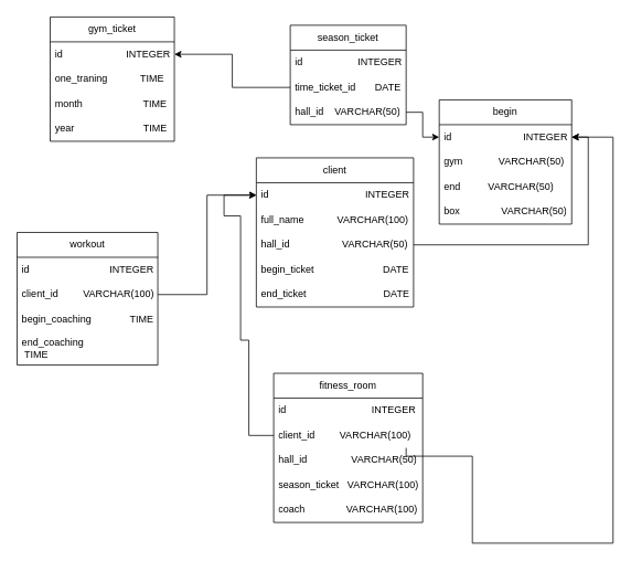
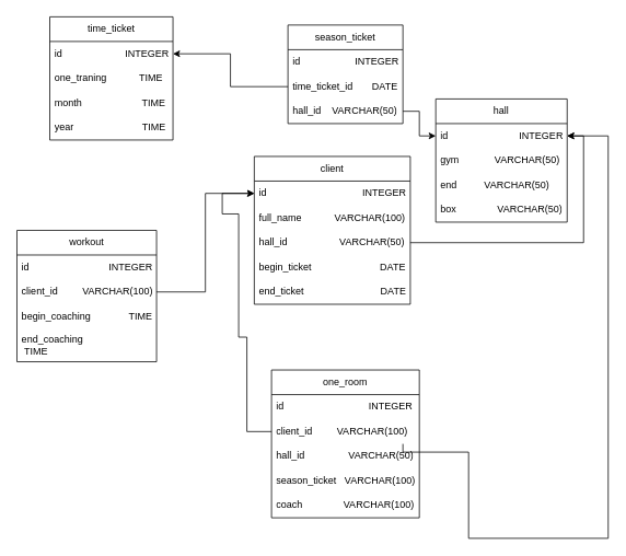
  <mxCell id="0" />
  <mxCell id="1" parent="0" />
- <mxCell id="2" value="begin" style="swimlane;fontStyle=0;childLayout=stackLayout;horizontal=1;startSize=30;horizontalStack=0;resizeParent=1;resizeParentMax=0;resizeLast=0;collapsible=1;marginBottom=0;whiteSpace=wrap;html=1;" parent="1" vertex="1"><mxGeometry x="530" y="120" width="160" height="150" as="geometry" /></mxCell>
+ <mxCell id="2" value="hall" style="swimlane;fontStyle=0;childLayout=stackLayout;horizontal=1;startSize=30;horizontalStack=0;resizeParent=1;resizeParentMax=0;resizeLast=0;collapsible=1;marginBottom=0;whiteSpace=wrap;html=1;" parent="1" vertex="1"><mxGeometry x="530" y="120" width="160" height="150" as="geometry" /></mxCell>
  <mxCell id="3" value="id&amp;nbsp; &amp;nbsp; &amp;nbsp; &amp;nbsp; &amp;nbsp; &amp;nbsp; &amp;nbsp; &amp;nbsp; &amp;nbsp; &amp;nbsp; &amp;nbsp; &amp;nbsp; &amp;nbsp; INTEGER" style="text;strokeColor=none;fillColor=none;align=left;verticalAlign=middle;spacingLeft=4;spacingRight=4;overflow=hidden;points=[[0,0.5],[1,0.5]];portConstraint=eastwest;rotatable=0;whiteSpace=wrap;html=1;" parent="2" vertex="1"><mxGeometry y="30" width="160" height="30" as="geometry" /></mxCell>
  <mxCell id="4" value="gym&amp;nbsp; &amp;nbsp; &amp;nbsp; &amp;nbsp; &amp;nbsp; &amp;nbsp; &amp;nbsp;VARCHAR(50)" style="text;strokeColor=none;fillColor=none;align=left;verticalAlign=middle;spacingLeft=4;spacingRight=4;overflow=hidden;points=[[0,0.5],[1,0.5]];portConstraint=eastwest;rotatable=0;whiteSpace=wrap;html=1;" parent="2" vertex="1"><mxGeometry y="60" width="160" height="30" as="geometry" /></mxCell>
  <mxCell id="5" value="end&amp;nbsp; &amp;nbsp; &amp;nbsp; &amp;nbsp; &amp;nbsp; VARCHAR(50)" style="text;strokeColor=none;fillColor=none;align=left;verticalAlign=middle;spacingLeft=4;spacingRight=4;overflow=hidden;points=[[0,0.5],[1,0.5]];portConstraint=eastwest;rotatable=0;whiteSpace=wrap;html=1;" parent="2" vertex="1"><mxGeometry y="90" width="160" height="30" as="geometry" /></mxCell>
  <mxCell id="6" value="box&amp;nbsp; &amp;nbsp; &amp;nbsp; &amp;nbsp; &amp;nbsp; &amp;nbsp; &amp;nbsp; &amp;nbsp;VARCHAR(50)" style="text;strokeColor=none;fillColor=none;align=left;verticalAlign=middle;spacingLeft=4;spacingRight=4;overflow=hidden;points=[[0,0.5],[1,0.5]];portConstraint=eastwest;rotatable=0;whiteSpace=wrap;html=1;" parent="2" vertex="1"><mxGeometry y="120" width="160" height="30" as="geometry" /></mxCell>
- <mxCell id="7" value="fitness_room" style="swimlane;fontStyle=0;childLayout=stackLayout;horizontal=1;startSize=30;horizontalStack=0;resizeParent=1;resizeParentMax=0;resizeLast=0;collapsible=1;marginBottom=0;whiteSpace=wrap;html=1;" parent="1" vertex="1"><mxGeometry x="330" y="450" width="180" height="180" as="geometry" /></mxCell>
+ <mxCell id="7" value="one_room" style="swimlane;fontStyle=0;childLayout=stackLayout;horizontal=1;startSize=30;horizontalStack=0;resizeParent=1;resizeParentMax=0;resizeLast=0;collapsible=1;marginBottom=0;whiteSpace=wrap;html=1;" parent="1" vertex="1"><mxGeometry x="330" y="450" width="180" height="180" as="geometry" /></mxCell>
  <mxCell id="8" value="id&amp;nbsp; &amp;nbsp; &amp;nbsp; &amp;nbsp; &amp;nbsp; &amp;nbsp; &amp;nbsp; &amp;nbsp; &amp;nbsp; &amp;nbsp; &amp;nbsp; &amp;nbsp; &amp;nbsp; &amp;nbsp; &amp;nbsp; &amp;nbsp;INTEGER&amp;nbsp;" style="text;strokeColor=none;fillColor=none;align=left;verticalAlign=middle;spacingLeft=4;spacingRight=4;overflow=hidden;points=[[0,0.5],[1,0.5]];portConstraint=eastwest;rotatable=0;whiteSpace=wrap;html=1;" parent="7" vertex="1"><mxGeometry y="30" width="180" height="30" as="geometry" /></mxCell>
  <mxCell id="9" value="client_id&amp;nbsp; &amp;nbsp; &amp;nbsp; &amp;nbsp; &amp;nbsp;VARCHAR(100)" style="text;strokeColor=none;fillColor=none;align=left;verticalAlign=middle;spacingLeft=4;spacingRight=4;overflow=hidden;points=[[0,0.5],[1,0.5]];portConstraint=eastwest;rotatable=0;whiteSpace=wrap;html=1;" parent="7" vertex="1"><mxGeometry y="60" width="180" height="30" as="geometry" /></mxCell>
  <mxCell id="10" value="hall_id&amp;nbsp; &amp;nbsp; &amp;nbsp; &amp;nbsp; &amp;nbsp; &amp;nbsp; &amp;nbsp; &amp;nbsp; VARCHAR(50)" style="text;strokeColor=none;fillColor=none;align=left;verticalAlign=middle;spacingLeft=4;spacingRight=4;overflow=hidden;points=[[0,0.5],[1,0.5]];portConstraint=eastwest;rotatable=0;whiteSpace=wrap;html=1;" parent="7" vertex="1"><mxGeometry y="90" width="180" height="30" as="geometry" /></mxCell>
  <mxCell id="11" value="season_ticket&amp;nbsp; &amp;nbsp;VAR&lt;span style=&quot;background-color: initial;&quot;&gt;CHAR(100)&lt;/span&gt;" style="text;strokeColor=none;fillColor=none;align=left;verticalAlign=middle;spacingLeft=4;spacingRight=4;overflow=hidden;points=[[0,0.5],[1,0.5]];portConstraint=eastwest;rotatable=0;whiteSpace=wrap;html=1;" parent="7" vertex="1"><mxGeometry y="120" width="180" height="30" as="geometry" /></mxCell>
  <mxCell id="12" value="coach&amp;nbsp; &amp;nbsp; &amp;nbsp; &amp;nbsp; &amp;nbsp; &amp;nbsp; &amp;nbsp; &amp;nbsp;VARCHAR(100)" style="text;strokeColor=none;fillColor=none;align=left;verticalAlign=middle;spacingLeft=4;spacingRight=4;overflow=hidden;points=[[0,0.5],[1,0.5]];portConstraint=eastwest;rotatable=0;whiteSpace=wrap;html=1;" parent="7" vertex="1"><mxGeometry y="150" width="180" height="30" as="geometry" /></mxCell>
  <mxCell id="13" style="edgeStyle=orthogonalEdgeStyle;rounded=0;orthogonalLoop=1;jettySize=auto;html=1;exitX=1;exitY=0.5;exitDx=0;exitDy=0;" edge="1" parent="7" source="9" target="9"><mxGeometry relative="1" as="geometry" /></mxCell>
  <mxCell id="14" value="client" style="swimlane;fontStyle=0;childLayout=stackLayout;horizontal=1;startSize=30;horizontalStack=0;resizeParent=1;resizeParentMax=0;resizeLast=0;collapsible=1;marginBottom=0;whiteSpace=wrap;html=1;" parent="1" vertex="1"><mxGeometry x="309" y="190" width="190" height="180" as="geometry" /></mxCell>
  <mxCell id="15" value="id&amp;nbsp; &amp;nbsp; &amp;nbsp; &amp;nbsp; &amp;nbsp; &amp;nbsp; &amp;nbsp; &amp;nbsp; &amp;nbsp; &amp;nbsp; &amp;nbsp; &amp;nbsp; &amp;nbsp; &amp;nbsp; &amp;nbsp; &amp;nbsp; &amp;nbsp; &amp;nbsp;INTEGER" style="text;strokeColor=none;fillColor=none;align=left;verticalAlign=middle;spacingLeft=4;spacingRight=4;overflow=hidden;points=[[0,0.5],[1,0.5]];portConstraint=eastwest;rotatable=0;whiteSpace=wrap;html=1;" parent="14" vertex="1"><mxGeometry y="30" width="190" height="30" as="geometry" /></mxCell>
  <mxCell id="16" value="full_name&amp;nbsp; &amp;nbsp; &amp;nbsp; &amp;nbsp; &amp;nbsp; &amp;nbsp; VARCHAR(100)" style="text;strokeColor=none;fillColor=none;align=left;verticalAlign=middle;spacingLeft=4;spacingRight=4;overflow=hidden;points=[[0,0.5],[1,0.5]];portConstraint=eastwest;rotatable=0;whiteSpace=wrap;html=1;" parent="14" vertex="1"><mxGeometry y="60" width="190" height="30" as="geometry" /></mxCell>
  <mxCell id="17" value="hall_id&amp;nbsp; &amp;nbsp; &amp;nbsp; &amp;nbsp; &amp;nbsp; &amp;nbsp; &amp;nbsp; &amp;nbsp; &amp;nbsp; &amp;nbsp;VARCHAR(50)" style="text;strokeColor=none;fillColor=none;align=left;verticalAlign=middle;spacingLeft=4;spacingRight=4;overflow=hidden;points=[[0,0.5],[1,0.5]];portConstraint=eastwest;rotatable=0;whiteSpace=wrap;html=1;" parent="14" vertex="1"><mxGeometry y="90" width="190" height="30" as="geometry" /></mxCell>
  <mxCell id="18" value="begin_ticket&amp;nbsp; &amp;nbsp; &amp;nbsp; &amp;nbsp; &amp;nbsp; &amp;nbsp; &amp;nbsp; &amp;nbsp; &amp;nbsp; &amp;nbsp; &amp;nbsp; &amp;nbsp; &amp;nbsp;DATE" style="text;strokeColor=none;fillColor=none;align=left;verticalAlign=middle;spacingLeft=4;spacingRight=4;overflow=hidden;points=[[0,0.5],[1,0.5]];portConstraint=eastwest;rotatable=0;whiteSpace=wrap;html=1;" parent="14" vertex="1"><mxGeometry y="120" width="190" height="30" as="geometry" /></mxCell>
  <mxCell id="19" value="end_ticket&amp;nbsp; &amp;nbsp; &amp;nbsp; &amp;nbsp; &amp;nbsp; &amp;nbsp; &amp;nbsp; &amp;nbsp; &amp;nbsp; &amp;nbsp; &amp;nbsp; &amp;nbsp; &amp;nbsp; &amp;nbsp; DATE" style="text;strokeColor=none;fillColor=none;align=left;verticalAlign=middle;spacingLeft=4;spacingRight=4;overflow=hidden;points=[[0,0.5],[1,0.5]];portConstraint=eastwest;rotatable=0;whiteSpace=wrap;html=1;" parent="14" vertex="1"><mxGeometry y="150" width="190" height="30" as="geometry" /></mxCell>
  <mxCell id="20" value="workout" style="swimlane;fontStyle=0;childLayout=stackLayout;horizontal=1;startSize=30;horizontalStack=0;resizeParent=1;resizeParentMax=0;resizeLast=0;collapsible=1;marginBottom=0;whiteSpace=wrap;html=1;" parent="1" vertex="1"><mxGeometry x="20" y="280" width="170" height="160" as="geometry" /></mxCell>
  <mxCell id="21" value="id&amp;nbsp; &amp;nbsp; &amp;nbsp; &amp;nbsp; &amp;nbsp; &amp;nbsp; &amp;nbsp; &amp;nbsp; &amp;nbsp; &amp;nbsp; &amp;nbsp; &amp;nbsp; &amp;nbsp; &amp;nbsp; &amp;nbsp;INTEGER" style="text;strokeColor=none;fillColor=none;align=left;verticalAlign=middle;spacingLeft=4;spacingRight=4;overflow=hidden;points=[[0,0.5],[1,0.5]];portConstraint=eastwest;rotatable=0;whiteSpace=wrap;html=1;" parent="20" vertex="1"><mxGeometry y="30" width="170" height="30" as="geometry" /></mxCell>
  <mxCell id="22" value="client_id&amp;nbsp; &amp;nbsp; &amp;nbsp; &amp;nbsp; &amp;nbsp;VARCHAR(100)" style="text;strokeColor=none;fillColor=none;align=left;verticalAlign=middle;spacingLeft=4;spacingRight=4;overflow=hidden;points=[[0,0.5],[1,0.5]];portConstraint=eastwest;rotatable=0;whiteSpace=wrap;html=1;" parent="20" vertex="1"><mxGeometry y="60" width="170" height="30" as="geometry" /></mxCell>
  <mxCell id="23" value="begin_coaching&amp;nbsp; &amp;nbsp; &amp;nbsp; &amp;nbsp; &amp;nbsp; &amp;nbsp; &amp;nbsp; TIME" style="text;strokeColor=none;fillColor=none;align=left;verticalAlign=middle;spacingLeft=4;spacingRight=4;overflow=hidden;points=[[0,0.5],[1,0.5]];portConstraint=eastwest;rotatable=0;whiteSpace=wrap;html=1;" parent="20" vertex="1"><mxGeometry y="90" width="170" height="30" as="geometry" /></mxCell>
  <mxCell id="24" value="end_coaching&amp;nbsp; &amp;nbsp; &amp;nbsp; &amp;nbsp; &amp;nbsp; &amp;nbsp; &amp;nbsp; &amp;nbsp; &amp;nbsp;TIME" style="text;strokeColor=none;fillColor=none;align=left;verticalAlign=middle;spacingLeft=4;spacingRight=4;overflow=hidden;points=[[0,0.5],[1,0.5]];portConstraint=eastwest;rotatable=0;whiteSpace=wrap;html=1;" parent="20" vertex="1"><mxGeometry y="120" width="170" height="40" as="geometry" /></mxCell>
  <mxCell id="25" value="season_ticket" style="swimlane;fontStyle=0;childLayout=stackLayout;horizontal=1;startSize=30;horizontalStack=0;resizeParent=1;resizeParentMax=0;resizeLast=0;collapsible=1;marginBottom=0;whiteSpace=wrap;html=1;" parent="1" vertex="1"><mxGeometry x="350" y="30" width="140" height="120" as="geometry" /></mxCell>
  <mxCell id="26" value="id&amp;nbsp; &amp;nbsp; &amp;nbsp; &amp;nbsp; &amp;nbsp; &amp;nbsp; &amp;nbsp; &amp;nbsp; &amp;nbsp; &amp;nbsp; INTEGER" style="text;strokeColor=none;fillColor=none;align=left;verticalAlign=middle;spacingLeft=4;spacingRight=4;overflow=hidden;points=[[0,0.5],[1,0.5]];portConstraint=eastwest;rotatable=0;whiteSpace=wrap;html=1;" parent="25" vertex="1"><mxGeometry y="30" width="140" height="30" as="geometry" /></mxCell>
  <mxCell id="27" value="time_ticket_id&amp;nbsp; &amp;nbsp; &amp;nbsp; &amp;nbsp;DATE" style="text;strokeColor=none;fillColor=none;align=left;verticalAlign=middle;spacingLeft=4;spacingRight=4;overflow=hidden;points=[[0,0.5],[1,0.5]];portConstraint=eastwest;rotatable=0;whiteSpace=wrap;html=1;" parent="25" vertex="1"><mxGeometry y="60" width="140" height="30" as="geometry" /></mxCell>
  <mxCell id="28" value="hall_id&amp;nbsp; &amp;nbsp; VARCHAR(50)" style="text;strokeColor=none;fillColor=none;align=left;verticalAlign=middle;spacingLeft=4;spacingRight=4;overflow=hidden;points=[[0,0.5],[1,0.5]];portConstraint=eastwest;rotatable=0;whiteSpace=wrap;html=1;" parent="25" vertex="1"><mxGeometry y="90" width="140" height="30" as="geometry" /></mxCell>
- <mxCell id="29" value="gym_ticket" style="swimlane;fontStyle=0;childLayout=stackLayout;horizontal=1;startSize=30;horizontalStack=0;resizeParent=1;resizeParentMax=0;resizeLast=0;collapsible=1;marginBottom=0;whiteSpace=wrap;html=1;" parent="1" vertex="1"><mxGeometry x="60" y="20" width="150" height="150" as="geometry" /></mxCell>
+ <mxCell id="29" value="time_ticket" style="swimlane;fontStyle=0;childLayout=stackLayout;horizontal=1;startSize=30;horizontalStack=0;resizeParent=1;resizeParentMax=0;resizeLast=0;collapsible=1;marginBottom=0;whiteSpace=wrap;html=1;" parent="1" vertex="1"><mxGeometry x="60" y="20" width="150" height="150" as="geometry" /></mxCell>
  <mxCell id="30" value="id&amp;nbsp; &amp;nbsp; &amp;nbsp; &amp;nbsp; &amp;nbsp; &amp;nbsp; &amp;nbsp; &amp;nbsp; &amp;nbsp; &amp;nbsp; &amp;nbsp; &amp;nbsp;INTEGER" style="text;strokeColor=none;fillColor=none;align=left;verticalAlign=middle;spacingLeft=4;spacingRight=4;overflow=hidden;points=[[0,0.5],[1,0.5]];portConstraint=eastwest;rotatable=0;whiteSpace=wrap;html=1;" parent="29" vertex="1"><mxGeometry y="30" width="150" height="30" as="geometry" /></mxCell>
  <mxCell id="31" value="one_traning&amp;nbsp; &amp;nbsp; &amp;nbsp; &amp;nbsp; &amp;nbsp; &amp;nbsp; TIME" style="text;strokeColor=none;fillColor=none;align=left;verticalAlign=middle;spacingLeft=4;spacingRight=4;overflow=hidden;points=[[0,0.5],[1,0.5]];portConstraint=eastwest;rotatable=0;whiteSpace=wrap;html=1;" parent="29" vertex="1"><mxGeometry y="60" width="150" height="30" as="geometry" /></mxCell>
  <mxCell id="32" value="month&amp;nbsp; &amp;nbsp; &amp;nbsp; &amp;nbsp; &amp;nbsp; &amp;nbsp; &amp;nbsp; &amp;nbsp; &amp;nbsp; &amp;nbsp; &amp;nbsp; TIME" style="text;strokeColor=none;fillColor=none;align=left;verticalAlign=middle;spacingLeft=4;spacingRight=4;overflow=hidden;points=[[0,0.5],[1,0.5]];portConstraint=eastwest;rotatable=0;whiteSpace=wrap;html=1;" parent="29" vertex="1"><mxGeometry y="90" width="150" height="30" as="geometry" /></mxCell>
  <mxCell id="33" value="&lt;span style=&quot;background-color: initial;&quot;&gt;year&amp;nbsp; &amp;nbsp; &amp;nbsp; &amp;nbsp; &amp;nbsp; &amp;nbsp; &amp;nbsp; &amp;nbsp; &amp;nbsp; &amp;nbsp; &amp;nbsp; &amp;nbsp; &amp;nbsp;TIME&lt;/span&gt;" style="text;strokeColor=none;fillColor=none;align=left;verticalAlign=middle;spacingLeft=4;spacingRight=4;overflow=hidden;points=[[0,0.5],[1,0.5]];portConstraint=eastwest;rotatable=0;whiteSpace=wrap;html=1;" parent="29" vertex="1"><mxGeometry y="120" width="150" height="30" as="geometry" /></mxCell>
  <mxCell id="34" value="" style="edgeStyle=orthogonalEdgeStyle;rounded=0;orthogonalLoop=1;jettySize=auto;html=1;entryX=1;entryY=0.5;entryDx=0;entryDy=0;" parent="1" source="17" target="3" edge="1"><mxGeometry relative="1" as="geometry" /></mxCell>
  <mxCell id="35" style="edgeStyle=orthogonalEdgeStyle;rounded=0;orthogonalLoop=1;jettySize=auto;html=1;entryX=1;entryY=0.5;entryDx=0;entryDy=0;" parent="1" source="27" target="30" edge="1"><mxGeometry relative="1" as="geometry" /></mxCell>
  <mxCell id="36" style="edgeStyle=orthogonalEdgeStyle;rounded=0;orthogonalLoop=1;jettySize=auto;html=1;" parent="1" source="28" target="3" edge="1"><mxGeometry relative="1" as="geometry" /></mxCell>
  <mxCell id="37" style="edgeStyle=orthogonalEdgeStyle;rounded=0;orthogonalLoop=1;jettySize=auto;html=1;entryX=0;entryY=0.5;entryDx=0;entryDy=0;exitX=0;exitY=0.5;exitDx=0;exitDy=0;" parent="1" source="9" target="15" edge="1"><mxGeometry relative="1" as="geometry"><Array as="points"><mxPoint x="300" y="525" /><mxPoint x="300" y="410" /><mxPoint x="290" y="410" /><mxPoint x="290" y="260" /><mxPoint x="270" y="260" /><mxPoint x="270" y="235" /></Array></mxGeometry></mxCell>
  <mxCell id="38" style="edgeStyle=orthogonalEdgeStyle;rounded=0;orthogonalLoop=1;jettySize=auto;html=1;entryX=0;entryY=0.5;entryDx=0;entryDy=0;" parent="1" source="22" target="15" edge="1"><mxGeometry relative="1" as="geometry"><mxPoint x="300" y="240" as="targetPoint" /></mxGeometry></mxCell>
  <mxCell id="39" style="edgeStyle=orthogonalEdgeStyle;rounded=0;orthogonalLoop=1;jettySize=auto;html=1;entryX=1;entryY=0.5;entryDx=0;entryDy=0;" edge="1" parent="1" source="9" target="3"><mxGeometry relative="1" as="geometry"><Array as="points"><mxPoint x="490" y="550" /><mxPoint x="570" y="550" /><mxPoint x="570" y="655" /><mxPoint x="740" y="655" /><mxPoint x="740" y="165" /></Array></mxGeometry></mxCell>
